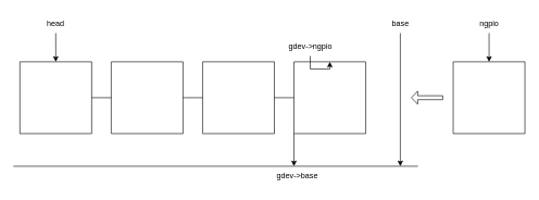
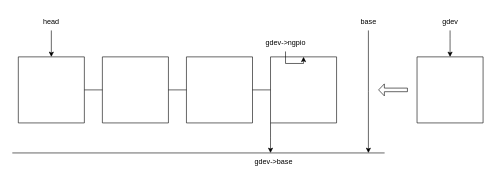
  <mxCell id="0" />
  <mxCell id="1" parent="0" />
  <mxCell id="2" value="" style="swimlane;startSize=0;fillColor=#A9C4EB;fillStyle=auto;gradientColor=none;swimlaneFillColor=none;" vertex="1" parent="1"><mxGeometry x="30" y="94" width="110" height="110" as="geometry" /></mxCell>
  <mxCell id="3" style="edgeStyle=orthogonalEdgeStyle;rounded=0;orthogonalLoop=1;jettySize=auto;html=1;entryX=0.5;entryY=0;entryDx=0;entryDy=0;" edge="1" parent="1" source="4" target="2"><mxGeometry relative="1" as="geometry" /></mxCell>
  <mxCell id="4" value="head" style="text;html=1;align=center;verticalAlign=middle;whiteSpace=wrap;rounded=0;" vertex="1" parent="1"><mxGeometry x="55" y="20" width="60" height="30" as="geometry" /></mxCell>
  <mxCell id="5" style="edgeStyle=orthogonalEdgeStyle;rounded=0;orthogonalLoop=1;jettySize=auto;html=1;exitX=0;exitY=1;exitDx=0;exitDy=0;" edge="1" parent="1" source="6"><mxGeometry relative="1" as="geometry"><mxPoint x="450" y="254" as="targetPoint" /></mxGeometry></mxCell>
  <mxCell id="6" value="" style="swimlane;startSize=0;fillColor=#A9C4EB;" vertex="1" parent="1"><mxGeometry x="450" y="94" width="110" height="110" as="geometry" /></mxCell>
  <mxCell id="7" value="" style="swimlane;startSize=0;fillColor=#A9C4EB;" vertex="1" parent="1"><mxGeometry x="170" y="94" width="110" height="110" as="geometry" /></mxCell>
  <mxCell id="8" value="" style="swimlane;startSize=0;fillColor=#A9C4EB;" vertex="1" parent="1"><mxGeometry x="310" y="94" width="110" height="110" as="geometry"><mxRectangle x="450" y="400" width="50" height="40" as="alternateBounds" /></mxGeometry></mxCell>
  <mxCell id="9" value="" style="endArrow=none;html=1;rounded=0;exitX=1;exitY=0.5;exitDx=0;exitDy=0;entryX=0;entryY=0.5;entryDx=0;entryDy=0;" edge="1" parent="1" source="2" target="7"><mxGeometry width="50" height="50" relative="1" as="geometry"><mxPoint x="420" y="124" as="sourcePoint" /><mxPoint x="470" y="74" as="targetPoint" /></mxGeometry></mxCell>
  <mxCell id="10" value="" style="endArrow=none;html=1;rounded=0;exitX=1;exitY=0.5;exitDx=0;exitDy=0;entryX=0;entryY=0.5;entryDx=0;entryDy=0;" edge="1" parent="1" source="7" target="8"><mxGeometry width="50" height="50" relative="1" as="geometry"><mxPoint x="150" y="159" as="sourcePoint" /><mxPoint x="180" y="159" as="targetPoint" /></mxGeometry></mxCell>
  <mxCell id="11" value="" style="endArrow=none;html=1;rounded=0;exitX=0;exitY=0.5;exitDx=0;exitDy=0;entryX=1;entryY=0.5;entryDx=0;entryDy=0;" edge="1" parent="1" source="6" target="8"><mxGeometry width="50" height="50" relative="1" as="geometry"><mxPoint x="160" y="169" as="sourcePoint" /><mxPoint x="190" y="169" as="targetPoint" /></mxGeometry></mxCell>
  <mxCell id="12" value="" style="endArrow=none;html=1;rounded=0;" edge="1" parent="1"><mxGeometry width="50" height="50" relative="1" as="geometry"><mxPoint x="20" y="254" as="sourcePoint" /><mxPoint x="640" y="254" as="targetPoint" /></mxGeometry></mxCell>
  <mxCell id="13" value="gdev-&amp;gt;base" style="text;html=1;align=center;verticalAlign=middle;resizable=0;points=[];autosize=1;strokeColor=none;fillColor=none;" vertex="1" parent="1"><mxGeometry x="410" y="254" width="90" height="30" as="geometry" /></mxCell>
  <mxCell id="14" style="edgeStyle=orthogonalEdgeStyle;rounded=0;orthogonalLoop=1;jettySize=auto;html=1;" edge="1" parent="1" source="15"><mxGeometry relative="1" as="geometry"><mxPoint x="613" y="254" as="targetPoint" /></mxGeometry></mxCell>
  <mxCell id="15" value="base" style="text;html=1;align=center;verticalAlign=middle;resizable=0;points=[];autosize=1;strokeColor=none;fillColor=none;" vertex="1" parent="1"><mxGeometry x="588" y="20" width="50" height="30" as="geometry" /></mxCell>
  <mxCell id="16" style="edgeStyle=orthogonalEdgeStyle;rounded=0;orthogonalLoop=1;jettySize=auto;html=1;entryX=0.5;entryY=0;entryDx=0;entryDy=0;" edge="1" parent="1" source="17" target="6"><mxGeometry relative="1" as="geometry" /></mxCell>
  <mxCell id="17" value="gdev-&amp;gt;ngpio" style="text;html=1;align=center;verticalAlign=middle;resizable=0;points=[];autosize=1;strokeColor=none;fillColor=none;" vertex="1" parent="1"><mxGeometry x="430" y="55" width="90" height="30" as="geometry" /></mxCell>
  <mxCell id="18" value="" style="swimlane;startSize=0;fillColor=#7EA6E0;" vertex="1" parent="1"><mxGeometry x="694" y="94" width="110" height="110" as="geometry" /></mxCell>
  <mxCell id="19" style="edgeStyle=orthogonalEdgeStyle;rounded=0;orthogonalLoop=1;jettySize=auto;html=1;entryX=0.5;entryY=0;entryDx=0;entryDy=0;" edge="1" parent="1" source="20" target="18"><mxGeometry relative="1" as="geometry"><Array as="points"><mxPoint x="749" y="64" /><mxPoint x="749" y="64" /></Array></mxGeometry></mxCell>
- <mxCell id="20" value="ngpio" style="text;html=1;align=center;verticalAlign=middle;resizable=0;points=[];autosize=1;strokeColor=none;fillColor=none;" vertex="1" parent="1"><mxGeometry x="724" y="20" width="50" height="30" as="geometry" /></mxCell>
+ <mxCell id="20" value="gdev" style="text;html=1;align=center;verticalAlign=middle;resizable=0;points=[];autosize=1;strokeColor=none;fillColor=none;" vertex="1" parent="1"><mxGeometry x="724" y="20" width="50" height="30" as="geometry" /></mxCell>
  <mxCell id="21" value="" style="shape=singleArrow;direction=west;whiteSpace=wrap;html=1;" vertex="1" parent="1"><mxGeometry x="630" y="139" width="48" height="20" as="geometry" /></mxCell>
